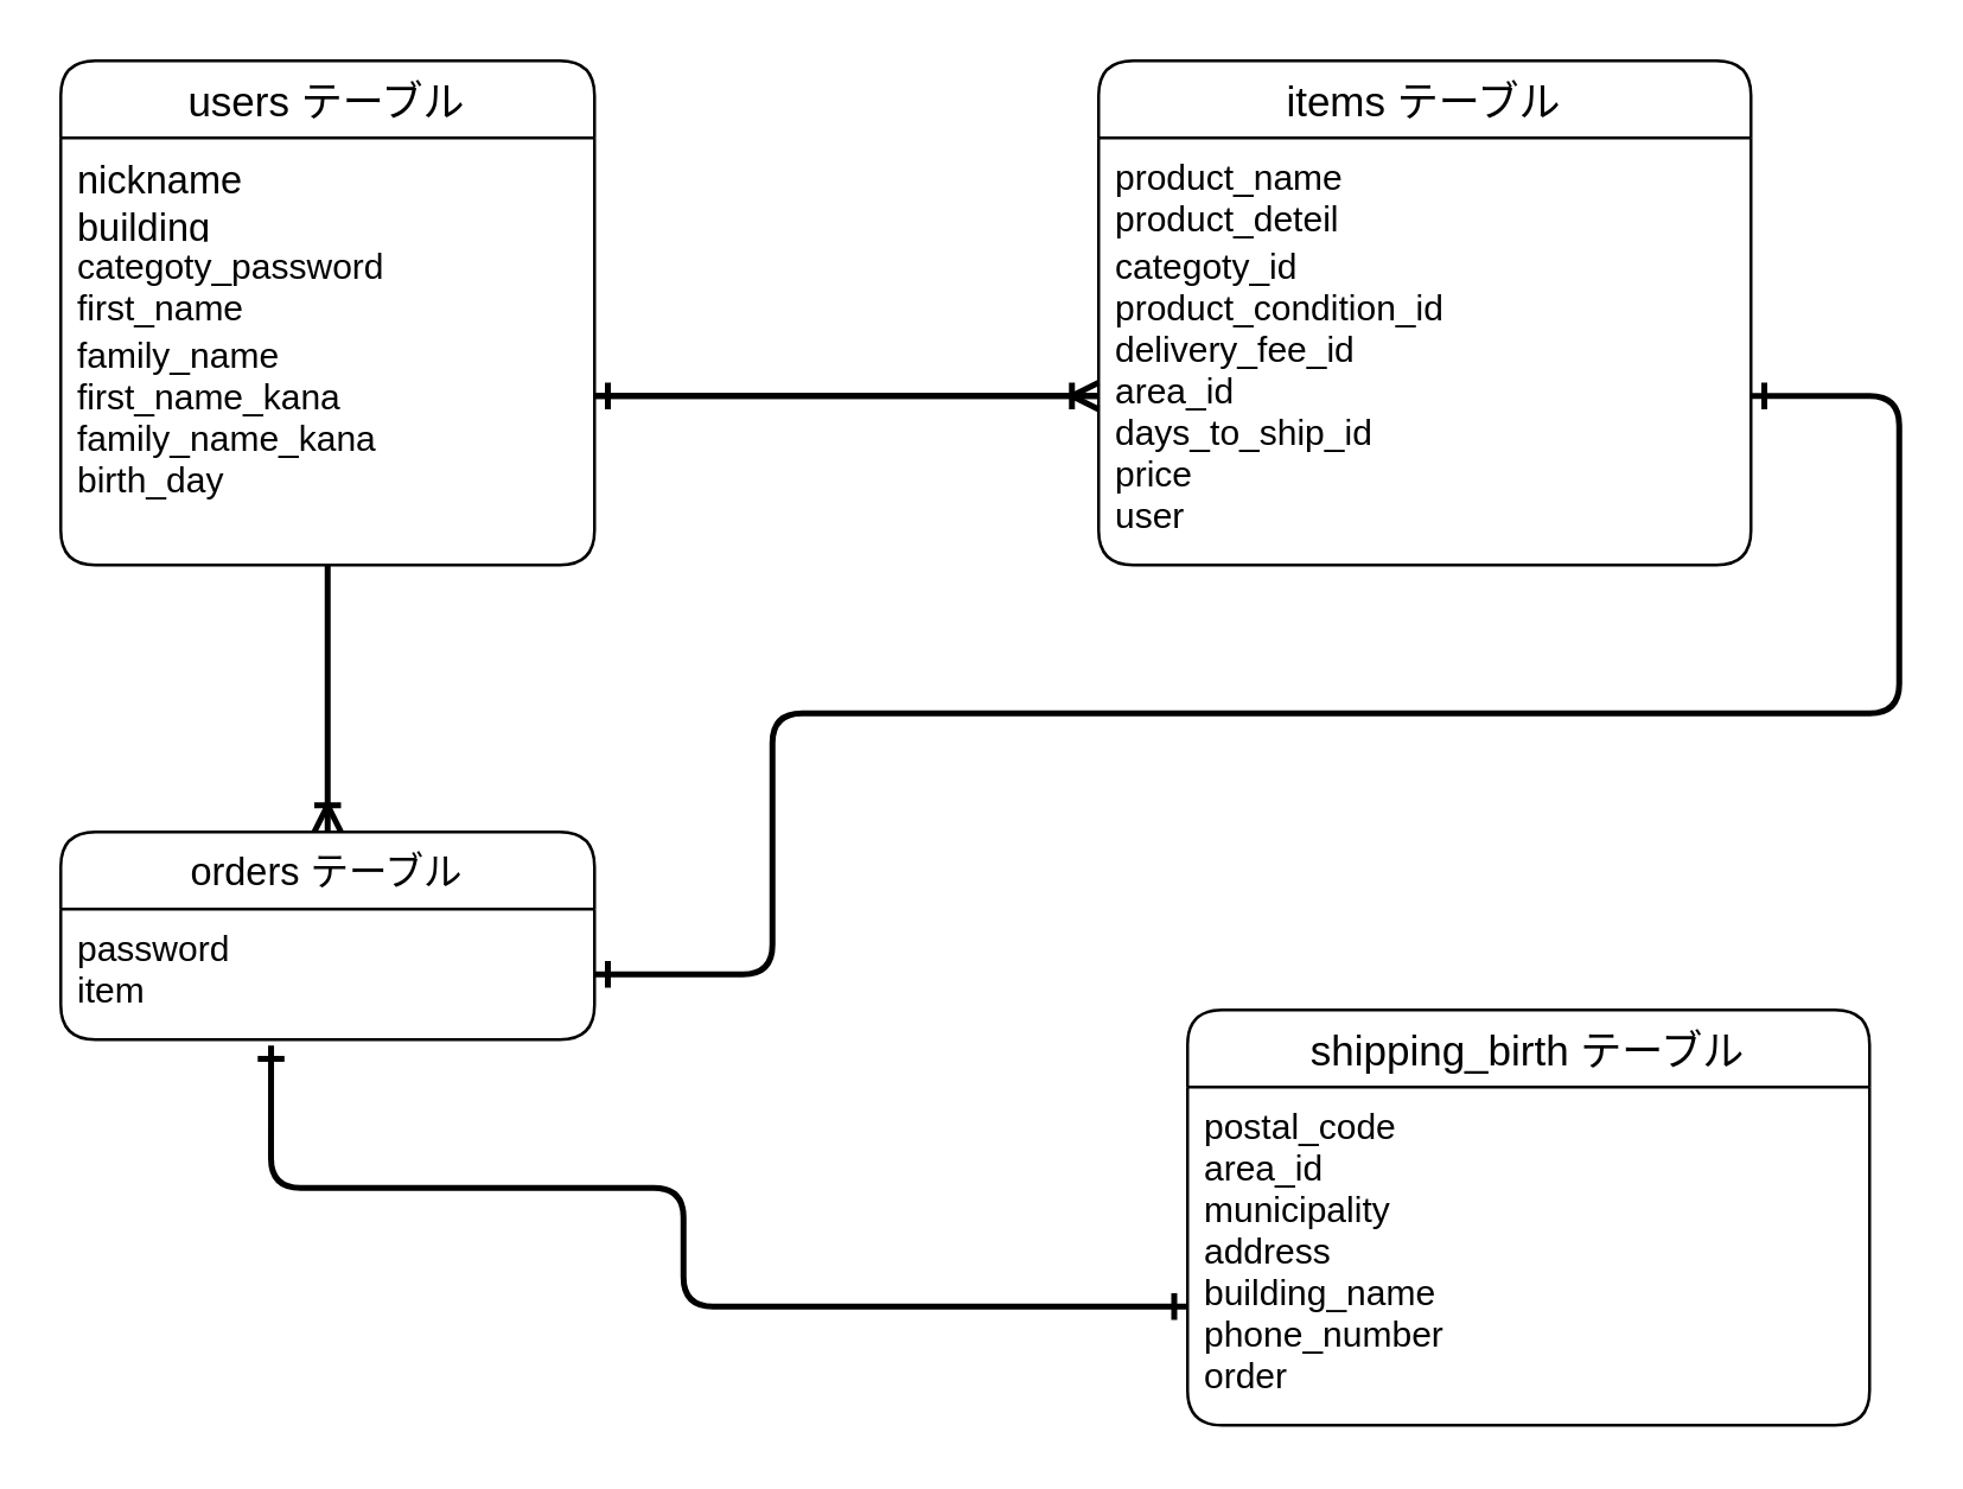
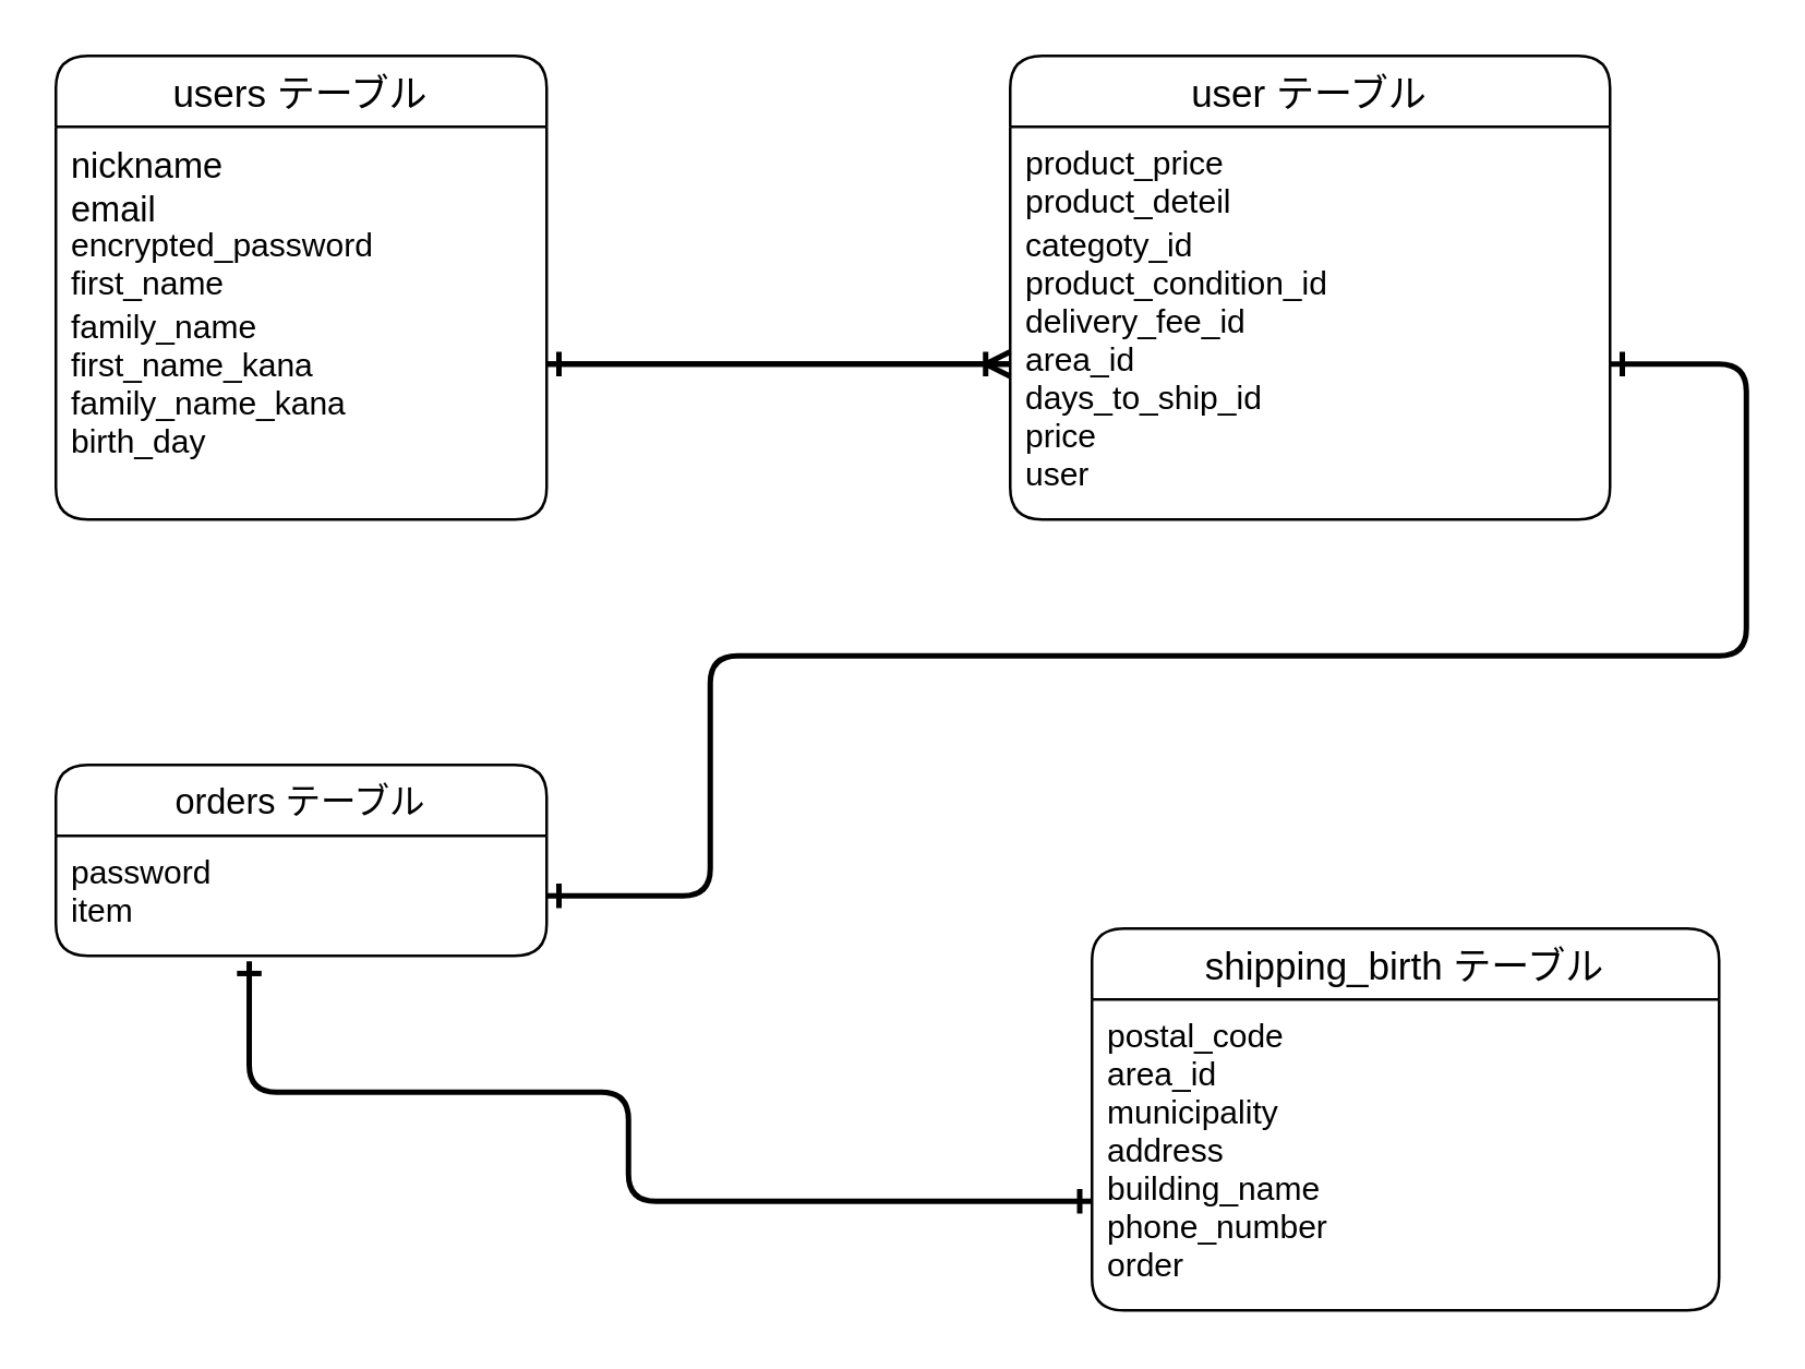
  <mxCell id="0" />
  <mxCell id="1" parent="0" />
- <mxCell id="2" style="edgeStyle=none;rounded=1;sketch=0;orthogonalLoop=1;jettySize=auto;html=1;entryX=0.5;entryY=0;entryDx=0;entryDy=0;endArrow=ERoneToMany;endFill=0;strokeWidth=2;" edge="1" parent="1" source="3" target="10"><mxGeometry relative="1" as="geometry" /></mxCell>
  <mxCell id="3" value="users テーブル" style="swimlane;fontStyle=0;childLayout=stackLayout;horizontal=1;startSize=26;horizontalStack=0;resizeParent=1;resizeParentMax=0;resizeLast=0;collapsible=1;marginBottom=0;align=center;fontSize=14;rounded=1;" parent="1" vertex="1"><mxGeometry x="20" y="20" width="180" height="170" as="geometry" /></mxCell>
- <mxCell id="4" value="nickname&#10;building&#10;&#10;" style="text;strokeColor=none;fillColor=none;spacingLeft=4;spacingRight=4;overflow=hidden;rotatable=0;points=[[0,0.5],[1,0.5]];portConstraint=eastwest;fontSize=13;rounded=1;" parent="3" vertex="1"><mxGeometry y="26" width="180" height="30" as="geometry" /></mxCell>
- <mxCell id="5" value="categoty_password&#10;first_name" style="text;strokeColor=none;fillColor=none;spacingLeft=4;spacingRight=4;overflow=hidden;rotatable=0;points=[[0,0.5],[1,0.5]];portConstraint=eastwest;fontSize=12;rounded=1;" parent="3" vertex="1"><mxGeometry y="56" width="180" height="114" as="geometry" /></mxCell>
+ <mxCell id="4" value="nickname&#10;email&#10;&#10;" style="text;strokeColor=none;fillColor=none;spacingLeft=4;spacingRight=4;overflow=hidden;rotatable=0;points=[[0,0.5],[1,0.5]];portConstraint=eastwest;fontSize=13;rounded=1;" parent="3" vertex="1"><mxGeometry y="26" width="180" height="30" as="geometry" /></mxCell>
+ <mxCell id="5" value="encrypted_password&#10;first_name" style="text;strokeColor=none;fillColor=none;spacingLeft=4;spacingRight=4;overflow=hidden;rotatable=0;points=[[0,0.5],[1,0.5]];portConstraint=eastwest;fontSize=12;rounded=1;" parent="3" vertex="1"><mxGeometry y="56" width="180" height="114" as="geometry" /></mxCell>
  <mxCell id="6" value="family_name&#10;first_name_kana&#10;family_name_kana&#10;birth_day" style="text;strokeColor=none;fillColor=none;spacingLeft=4;spacingRight=4;overflow=hidden;rotatable=0;points=[[0,0.5],[1,0.5]];portConstraint=eastwest;fontSize=12;rounded=1;" parent="1" vertex="1"><mxGeometry x="20" y="106" width="160" height="74" as="geometry" /></mxCell>
- <mxCell id="7" value="items テーブル" style="swimlane;fontStyle=0;childLayout=stackLayout;horizontal=1;startSize=26;horizontalStack=0;resizeParent=1;resizeParentMax=0;resizeLast=0;collapsible=1;marginBottom=0;align=center;fontSize=14;rounded=1;" parent="1" vertex="1"><mxGeometry x="370" y="20" width="220" height="170" as="geometry" /></mxCell>
- <mxCell id="8" value="product_name&#10;product_deteil" style="text;strokeColor=none;fillColor=none;spacingLeft=4;spacingRight=4;overflow=hidden;rotatable=0;points=[[0,0.5],[1,0.5]];portConstraint=eastwest;fontSize=12;rounded=1;" parent="7" vertex="1"><mxGeometry y="26" width="220" height="30" as="geometry" /></mxCell>
+ <mxCell id="7" value="user テーブル" style="swimlane;fontStyle=0;childLayout=stackLayout;horizontal=1;startSize=26;horizontalStack=0;resizeParent=1;resizeParentMax=0;resizeLast=0;collapsible=1;marginBottom=0;align=center;fontSize=14;rounded=1;" parent="1" vertex="1"><mxGeometry x="370" y="20" width="220" height="170" as="geometry" /></mxCell>
+ <mxCell id="8" value="product_price&#10;product_deteil" style="text;strokeColor=none;fillColor=none;spacingLeft=4;spacingRight=4;overflow=hidden;rotatable=0;points=[[0,0.5],[1,0.5]];portConstraint=eastwest;fontSize=12;rounded=1;" parent="7" vertex="1"><mxGeometry y="26" width="220" height="30" as="geometry" /></mxCell>
  <mxCell id="9" value="categoty_id&#10;product_condition_id&#10;delivery_fee_id&#10;area_id&#10;days_to_ship_id&#10;price&#10;user" style="text;strokeColor=none;fillColor=none;spacingLeft=4;spacingRight=4;overflow=hidden;rotatable=0;points=[[0,0.5],[1,0.5]];portConstraint=eastwest;fontSize=12;rounded=1;" parent="7" vertex="1"><mxGeometry y="56" width="220" height="114" as="geometry" /></mxCell>
  <mxCell id="10" value="orders テーブル" style="swimlane;fontStyle=0;childLayout=stackLayout;horizontal=1;startSize=26;horizontalStack=0;resizeParent=1;resizeParentMax=0;resizeLast=0;collapsible=1;marginBottom=0;align=center;fontSize=13;rounded=1;" parent="1" vertex="1"><mxGeometry x="20" y="280" width="180" height="70" as="geometry" /></mxCell>
  <mxCell id="11" value="password&#10;item" style="text;strokeColor=none;fillColor=none;spacingLeft=4;spacingRight=4;overflow=hidden;rotatable=0;points=[[0,0.5],[1,0.5]];portConstraint=eastwest;fontSize=12;rounded=1;" parent="10" vertex="1"><mxGeometry y="26" width="180" height="44" as="geometry" /></mxCell>
  <mxCell id="12" value="&#10;&#10;" style="text;strokeColor=none;fillColor=none;spacingLeft=4;spacingRight=4;overflow=hidden;rotatable=0;points=[[0,0.5],[1,0.5]];portConstraint=eastwest;fontSize=12;rounded=1;" parent="1" vertex="1"><mxGeometry x="400" y="350" width="230" height="30" as="geometry" /></mxCell>
  <mxCell id="13" style="edgeStyle=orthogonalEdgeStyle;curved=0;rounded=1;sketch=0;orthogonalLoop=1;jettySize=auto;html=1;exitX=1;exitY=0.5;exitDx=0;exitDy=0;entryX=0;entryY=0.5;entryDx=0;entryDy=0;verticalAlign=middle;horizontal=1;endArrow=ERoneToMany;endFill=0;strokeWidth=2;" edge="1" parent="1" source="5" target="9"><mxGeometry relative="1" as="geometry" /></mxCell>
  <mxCell id="14" style="edgeStyle=none;rounded=1;sketch=0;orthogonalLoop=1;jettySize=auto;html=1;exitX=0;exitY=0.5;exitDx=0;exitDy=0;endArrow=ERone;endFill=0;strokeWidth=2;" edge="1" parent="1" source="9"><mxGeometry relative="1" as="geometry"><mxPoint x="200" y="133" as="targetPoint" /></mxGeometry></mxCell>
  <mxCell id="15" style="edgeStyle=orthogonalEdgeStyle;rounded=1;sketch=0;orthogonalLoop=1;jettySize=auto;html=1;exitX=1;exitY=0.5;exitDx=0;exitDy=0;endArrow=ERone;endFill=0;strokeWidth=2;strokeColor=none;entryX=1.033;entryY=0.364;entryDx=0;entryDy=0;entryPerimeter=0;" edge="1" parent="1" source="9" target="11"><mxGeometry relative="1" as="geometry"><mxPoint x="350" y="260" as="targetPoint" /><Array as="points"><mxPoint x="610" y="133" /><mxPoint x="610" y="250" /><mxPoint x="250" y="250" /><mxPoint x="250" y="328" /></Array></mxGeometry></mxCell>
  <mxCell id="16" style="edgeStyle=orthogonalEdgeStyle;rounded=1;sketch=0;orthogonalLoop=1;jettySize=auto;html=1;exitX=1;exitY=0.5;exitDx=0;exitDy=0;endArrow=ERone;endFill=0;strokeWidth=2;entryX=1;entryY=0.5;entryDx=0;entryDy=0;startArrow=ERone;startFill=0;" edge="1" parent="1" source="9" target="11"><mxGeometry relative="1" as="geometry"><mxPoint x="220" y="340" as="targetPoint" /><Array as="points"><mxPoint x="640" y="133" /><mxPoint x="640" y="240" /><mxPoint x="260" y="240" /><mxPoint x="260" y="328" /></Array></mxGeometry></mxCell>
  <mxCell id="17" style="edgeStyle=orthogonalEdgeStyle;rounded=1;sketch=0;orthogonalLoop=1;jettySize=auto;html=1;exitX=1;exitY=0.5;exitDx=0;exitDy=0;endArrow=diamond;endFill=1;strokeWidth=2;strokeColor=none;" edge="1" parent="1" source="11" target="9"><mxGeometry relative="1" as="geometry"><mxPoint x="600" y="130" as="targetPoint" /><Array as="points"><mxPoint x="260" y="328" /><mxPoint x="260" y="240" /><mxPoint x="640" y="240" /><mxPoint x="640" y="130" /></Array></mxGeometry></mxCell>
  <mxCell id="18" value="shipping_birth テーブル" style="swimlane;fontStyle=0;childLayout=stackLayout;horizontal=1;startSize=26;horizontalStack=0;resizeParent=1;resizeParentMax=0;resizeLast=0;collapsible=1;marginBottom=0;align=center;fontSize=14;rounded=1;" parent="1" vertex="1"><mxGeometry x="400" y="340" width="230" height="140" as="geometry" /></mxCell>
  <mxCell id="19" value="postal_code&#10;area_id&#10;municipality&#10;address&#10;building_name&#10;phone_number&#10;order&#10;" style="text;strokeColor=none;fillColor=none;spacingLeft=4;spacingRight=4;overflow=hidden;rotatable=0;points=[[0,0.5],[1,0.5]];portConstraint=eastwest;fontSize=12;rounded=1;" parent="18" vertex="1"><mxGeometry y="26" width="230" height="114" as="geometry" /></mxCell>
  <mxCell id="20" style="edgeStyle=orthogonalEdgeStyle;rounded=1;sketch=0;orthogonalLoop=1;jettySize=auto;html=1;startArrow=ERone;startFill=0;endArrow=ERone;endFill=0;strokeWidth=2;entryX=0.394;entryY=1.045;entryDx=0;entryDy=0;entryPerimeter=0;" edge="1" parent="1" source="19" target="11"><mxGeometry relative="1" as="geometry"><mxPoint x="91" y="370" as="targetPoint" /><Array as="points"><mxPoint x="230" y="440" /><mxPoint x="230" y="400" /><mxPoint x="91" y="400" /></Array></mxGeometry></mxCell>
